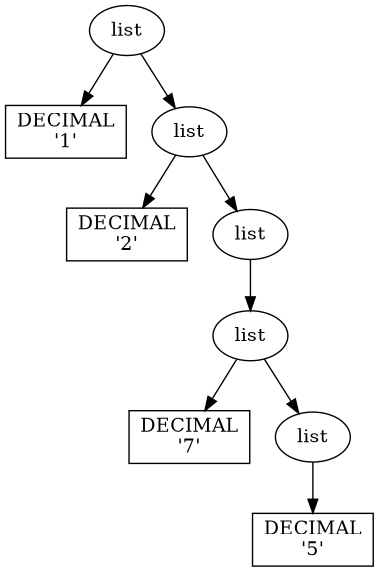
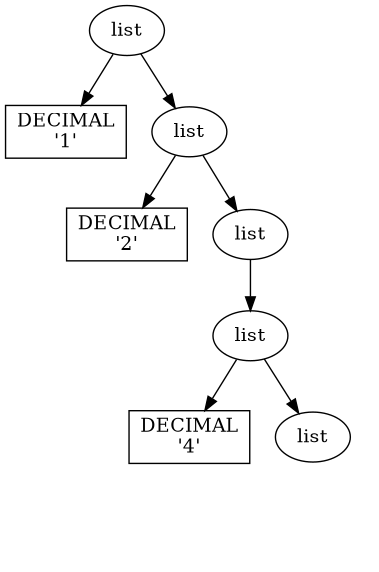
  digraph {
    n1 [label=list]
    n2 [label="DECIMAL\n'1'" shape=box]
    n3 [label=list]
    n4 [label="DECIMAL\n'2'" shape=box]
    n5 [label=list]
    n6 [label=list]
-   n7 [label="DECIMAL\n'7'" shape=box]
+   n7 [label="DECIMAL\n'4'" shape=box]
    n8 [label=list]
-   n9 [label="DECIMAL\n'5'" shape=box]
    n1 -> n2
    n1 -> n3
    n3 -> n4
    n3 -> n5
    n5 -> n6
    n6 -> n7
    n6 -> n8
-   n8 -> n9
  }
